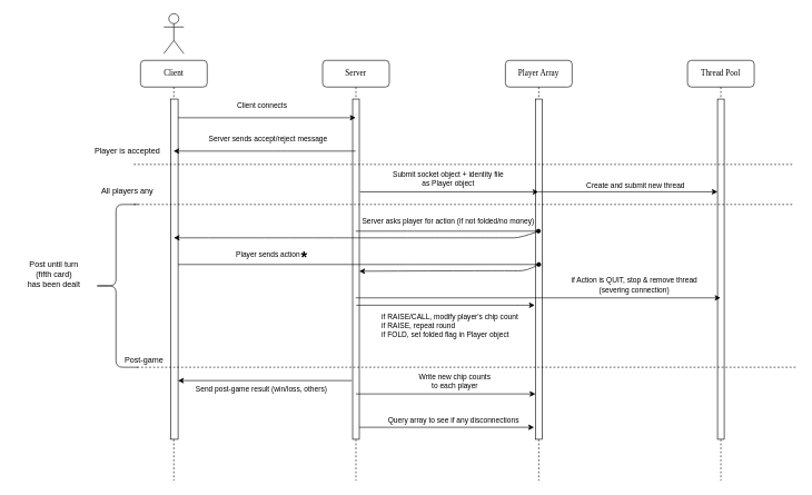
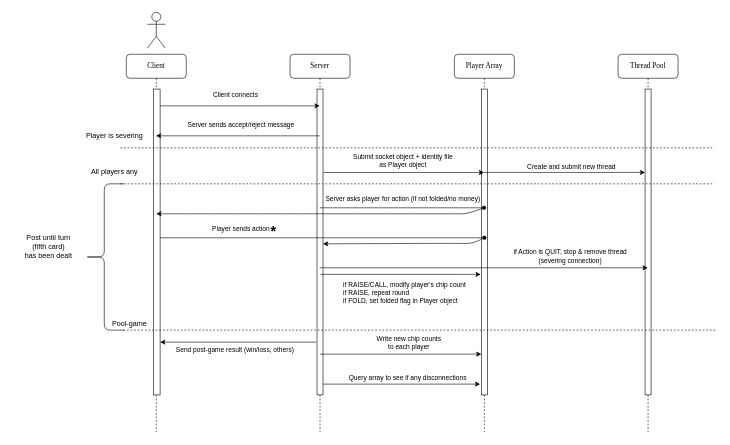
  <mxCell id="0" />
  <mxCell id="1" parent="0" />
  <mxCell id="2" value="" style="group" parent="1" vertex="1" connectable="0"><mxGeometry x="20" y="20" width="1175" height="700" as="geometry" /></mxCell>
  <mxCell id="3" value="Client" style="shape=umlLifeline;perimeter=lifelinePerimeter;whiteSpace=wrap;html=1;container=1;collapsible=0;recursiveResize=0;outlineConnect=0;rounded=1;shadow=0;comic=0;labelBackgroundColor=none;strokeWidth=1;fontFamily=Verdana;fontSize=12;align=center;" parent="2" vertex="1"><mxGeometry x="190" y="70" width="100" height="630" as="geometry" /></mxCell>
  <mxCell id="4" value="" style="html=1;points=[];perimeter=orthogonalPerimeter;rounded=0;shadow=0;comic=0;labelBackgroundColor=none;strokeWidth=1;fontFamily=Verdana;fontSize=12;align=center;" parent="3" vertex="1"><mxGeometry x="45" y="58" width="11.33" height="510" as="geometry" /></mxCell>
  <mxCell id="5" value="Server" style="shape=umlLifeline;perimeter=lifelinePerimeter;whiteSpace=wrap;html=1;container=1;collapsible=0;recursiveResize=0;outlineConnect=0;rounded=1;shadow=0;comic=0;labelBackgroundColor=none;strokeWidth=1;fontFamily=Verdana;fontSize=12;align=center;" parent="2" vertex="1"><mxGeometry x="463" y="70" width="100" height="630" as="geometry" /></mxCell>
  <mxCell id="6" value="" style="html=1;points=[];perimeter=orthogonalPerimeter;rounded=0;shadow=0;comic=0;labelBackgroundColor=none;strokeWidth=1;fontFamily=Verdana;fontSize=12;align=center;" parent="5" vertex="1"><mxGeometry x="45" y="58" width="10" height="510" as="geometry" /></mxCell>
  <mxCell id="7" value="" style="endArrow=classic;html=1;" parent="2" edge="1"><mxGeometry width="50" height="50" relative="1" as="geometry"><mxPoint x="246.33" y="156" as="sourcePoint" /><mxPoint x="512.5" y="156" as="targetPoint" /><Array as="points"><mxPoint x="440" y="156" /></Array></mxGeometry></mxCell>
  <mxCell id="8" value="Client connects" style="edgeLabel;html=1;align=center;verticalAlign=middle;resizable=0;points=[];" parent="7" vertex="1" connectable="0"><mxGeometry x="-0.432" y="-2" relative="1" as="geometry"><mxPoint x="49" y="-22" as="offset" /></mxGeometry></mxCell>
  <mxCell id="9" value="" style="endArrow=classic;html=1;" parent="2" edge="1"><mxGeometry width="50" height="50" relative="1" as="geometry"><mxPoint x="512.5" y="206" as="sourcePoint" /><mxPoint x="239.5" y="206" as="targetPoint" /><Array as="points"><mxPoint x="400" y="206" /></Array></mxGeometry></mxCell>
  <mxCell id="10" value="&lt;div&gt;Server sends accept/reject message&lt;/div&gt;" style="edgeLabel;html=1;align=center;verticalAlign=middle;resizable=0;points=[];" parent="9" vertex="1" connectable="0"><mxGeometry x="-0.432" y="-2" relative="1" as="geometry"><mxPoint x="-54.5" y="-18" as="offset" /></mxGeometry></mxCell>
  <mxCell id="11" value="" style="shape=umlActor;verticalLabelPosition=bottom;labelBackgroundColor=#ffffff;verticalAlign=top;html=1;outlineConnect=0;" parent="2" vertex="1"><mxGeometry x="225" width="30" height="60" as="geometry" /></mxCell>
  <mxCell id="12" value="Player Array" style="shape=umlLifeline;perimeter=lifelinePerimeter;whiteSpace=wrap;html=1;container=1;collapsible=0;recursiveResize=0;outlineConnect=0;rounded=1;shadow=0;comic=0;labelBackgroundColor=none;strokeWidth=1;fontFamily=Verdana;fontSize=12;align=center;" parent="2" vertex="1"><mxGeometry x="737" y="70" width="100" height="630" as="geometry" /></mxCell>
  <mxCell id="13" value="" style="html=1;points=[];perimeter=orthogonalPerimeter;rounded=0;shadow=0;comic=0;labelBackgroundColor=none;strokeWidth=1;fontFamily=Verdana;fontSize=12;align=center;" parent="12" vertex="1"><mxGeometry x="45" y="58" width="10" height="510" as="geometry" /></mxCell>
  <mxCell id="14" value="Thread Pool" style="shape=umlLifeline;perimeter=lifelinePerimeter;whiteSpace=wrap;html=1;container=1;collapsible=0;recursiveResize=0;outlineConnect=0;rounded=1;shadow=0;comic=0;labelBackgroundColor=none;strokeWidth=1;fontFamily=Verdana;fontSize=12;align=center;" parent="2" vertex="1"><mxGeometry x="1010" y="70" width="100" height="630" as="geometry" /></mxCell>
  <mxCell id="15" value="" style="html=1;points=[];perimeter=orthogonalPerimeter;rounded=0;shadow=0;comic=0;labelBackgroundColor=none;strokeWidth=1;fontFamily=Verdana;fontSize=12;align=center;" parent="14" vertex="1"><mxGeometry x="45" y="58" width="10" height="510" as="geometry" /></mxCell>
  <mxCell id="16" value="" style="endArrow=none;dashed=1;html=1;" parent="2" edge="1"><mxGeometry width="50" height="50" relative="1" as="geometry"><mxPoint x="180" y="226" as="sourcePoint" /><mxPoint x="1170" y="226" as="targetPoint" /></mxGeometry></mxCell>
- <mxCell id="17" value="Player is accepted" style="text;html=1;align=center;verticalAlign=middle;resizable=0;points=[];autosize=1;" parent="2" vertex="1"><mxGeometry x="115" y="196" width="110" height="20" as="geometry" /></mxCell>
+ <mxCell id="17" value="Player is severing" style="text;html=1;align=center;verticalAlign=middle;resizable=0;points=[];autosize=1;" parent="2" vertex="1"><mxGeometry x="115" y="196" width="110" height="20" as="geometry" /></mxCell>
  <mxCell id="18" value="" style="endArrow=classic;html=1;exitX=1.1;exitY=0.318;exitDx=0;exitDy=0;exitPerimeter=0;" parent="2" edge="1"><mxGeometry width="50" height="50" relative="1" as="geometry"><mxPoint x="519" y="267.18" as="sourcePoint" /><mxPoint x="786.5" y="267.18" as="targetPoint" /></mxGeometry></mxCell>
  <mxCell id="19" value="&lt;div&gt;Submit socket object + identity file &lt;br&gt;&lt;/div&gt;&lt;div&gt;as Player object&lt;br&gt;&lt;/div&gt;" style="edgeLabel;html=1;align=center;verticalAlign=middle;resizable=0;points=[];" parent="18" vertex="1" connectable="0"><mxGeometry x="-0.312" y="3" relative="1" as="geometry"><mxPoint x="39" y="-16.92" as="offset" /></mxGeometry></mxCell>
  <mxCell id="20" value="" style="endArrow=classic;html=1;" parent="2" edge="1"><mxGeometry width="50" height="50" relative="1" as="geometry"><mxPoint x="786.5" y="267" as="sourcePoint" /><mxPoint x="1055" y="267" as="targetPoint" /><Array as="points"><mxPoint x="920" y="267" /></Array></mxGeometry></mxCell>
  <mxCell id="21" value="Create and submit new thread" style="edgeLabel;html=1;align=center;verticalAlign=middle;resizable=0;points=[];" parent="20" vertex="1" connectable="0"><mxGeometry x="0.069" y="1" relative="1" as="geometry"><mxPoint x="0.5" y="-9" as="offset" /></mxGeometry></mxCell>
  <mxCell id="22" value="" style="endArrow=none;dashed=1;html=1;" parent="2" edge="1"><mxGeometry width="50" height="50" relative="1" as="geometry"><mxPoint x="180" y="286" as="sourcePoint" /><mxPoint x="1170" y="286" as="targetPoint" /></mxGeometry></mxCell>
  <mxCell id="23" value="All players any" style="text;html=1;align=center;verticalAlign=middle;resizable=0;points=[];autosize=1;" parent="2" vertex="1"><mxGeometry x="110" y="256" width="120" height="20" as="geometry" /></mxCell>
  <mxCell id="24" value="" style="endArrow=oval;html=1;endFill=1;" parent="2" edge="1"><mxGeometry width="50" height="50" relative="1" as="geometry"><mxPoint x="512.5" y="326" as="sourcePoint" /><mxPoint x="786.5" y="326" as="targetPoint" /><Array as="points"><mxPoint x="590.5" y="326" /></Array></mxGeometry></mxCell>
  <mxCell id="25" value="Server asks player for action (if not folded/no money)" style="edgeLabel;html=1;align=center;verticalAlign=middle;resizable=0;points=[];" parent="24" vertex="1" connectable="0"><mxGeometry x="-0.432" y="-2" relative="1" as="geometry"><mxPoint x="59.5" y="-18" as="offset" /></mxGeometry></mxCell>
  <mxCell id="26" value="" style="curved=1;endArrow=classic;html=1;" parent="2" edge="1"><mxGeometry width="50" height="50" relative="1" as="geometry"><mxPoint x="787" y="326" as="sourcePoint" /><mxPoint x="240" y="336" as="targetPoint" /><Array as="points"><mxPoint x="760" y="336" /><mxPoint x="740" y="336" /><mxPoint x="620" y="336" /></Array></mxGeometry></mxCell>
  <mxCell id="27" value="" style="endArrow=oval;html=1;endFill=1;" parent="2" edge="1"><mxGeometry width="50" height="50" relative="1" as="geometry"><mxPoint x="246.33" y="376" as="sourcePoint" /><mxPoint x="787" y="376" as="targetPoint" /><Array as="points"><mxPoint x="600" y="376" /></Array></mxGeometry></mxCell>
  <mxCell id="28" value="Player sends action" style="edgeLabel;html=1;align=center;verticalAlign=middle;resizable=0;points=[];" parent="27" vertex="1" connectable="0"><mxGeometry x="0.475" y="3" relative="1" as="geometry"><mxPoint x="-265" y="-12" as="offset" /></mxGeometry></mxCell>
  <mxCell id="29" value="" style="curved=1;endArrow=classic;html=1;entryX=1;entryY=0.51;entryDx=0;entryDy=0;entryPerimeter=0;" parent="2" edge="1"><mxGeometry width="50" height="50" relative="1" as="geometry"><mxPoint x="786.67" y="376" as="sourcePoint" /><mxPoint x="518" y="386.1" as="targetPoint" /><Array as="points"><mxPoint x="770" y="386" /><mxPoint x="741" y="385" /></Array></mxGeometry></mxCell>
  <mxCell id="30" value="&lt;h1&gt;*&lt;/h1&gt;" style="text;html=1;align=center;verticalAlign=middle;resizable=0;points=[];autosize=1;" parent="2" vertex="1"><mxGeometry x="425" y="340" width="20" height="50" as="geometry" /></mxCell>
  <mxCell id="31" value="" style="endArrow=classic;html=1;" parent="2" edge="1"><mxGeometry width="50" height="50" relative="1" as="geometry"><mxPoint x="512.5" y="426" as="sourcePoint" /><mxPoint x="1059.5" y="426" as="targetPoint" /><Array as="points"><mxPoint x="760" y="426" /></Array></mxGeometry></mxCell>
  <mxCell id="32" value="&lt;div&gt;if Action is QUIT, stop &amp;amp; remove thread&lt;/div&gt;&lt;div&gt; (severing connection)&lt;/div&gt;" style="edgeLabel;html=1;align=center;verticalAlign=middle;resizable=0;points=[];" parent="31" vertex="1" connectable="0"><mxGeometry x="-0.161" relative="1" as="geometry"><mxPoint x="187.5" y="-20" as="offset" /></mxGeometry></mxCell>
  <mxCell id="33" value="" style="endArrow=classic;html=1;" parent="2" edge="1"><mxGeometry width="50" height="50" relative="1" as="geometry"><mxPoint x="513.587" y="437" as="sourcePoint" /><mxPoint x="781" y="437" as="targetPoint" /><Array as="points"><mxPoint x="760.92" y="437" /></Array></mxGeometry></mxCell>
  <mxCell id="34" value="&lt;div&gt;if RAISE/CALL, modify player's chip count&lt;/div&gt;&lt;div&gt;if RAISE, repeat round &lt;br&gt;&lt;/div&gt;&lt;div&gt;if FOLD, set folded flag in Player object&lt;br&gt;&lt;/div&gt;" style="edgeLabel;html=1;align=left;verticalAlign=middle;resizable=0;points=[];" parent="33" vertex="1" connectable="0"><mxGeometry x="-0.161" relative="1" as="geometry"><mxPoint x="-75.59" y="30" as="offset" /></mxGeometry></mxCell>
  <mxCell id="35" value="" style="endArrow=none;dashed=1;html=1;" parent="2" edge="1"><mxGeometry width="50" height="50" relative="1" as="geometry"><mxPoint x="185" y="530" as="sourcePoint" /><mxPoint x="1175" y="530" as="targetPoint" /></mxGeometry></mxCell>
- <mxCell id="36" value="Post-game" style="text;html=1;align=center;verticalAlign=middle;resizable=0;points=[];autosize=1;" parent="2" vertex="1"><mxGeometry x="160" y="510" width="70" height="20" as="geometry" /></mxCell>
+ <mxCell id="36" value="Pool-game" style="text;html=1;align=center;verticalAlign=middle;resizable=0;points=[];autosize=1;" parent="2" vertex="1"><mxGeometry x="160" y="510" width="70" height="20" as="geometry" /></mxCell>
  <mxCell id="37" value="" style="shape=curlyBracket;whiteSpace=wrap;html=1;rounded=1;" parent="2" vertex="1"><mxGeometry x="120" y="286" width="66.55" height="244" as="geometry" /></mxCell>
  <mxCell id="38" value="&lt;div&gt;Post until turn&lt;br&gt;&lt;/div&gt;&lt;div&gt;(fifth card) &lt;br&gt;&lt;/div&gt;&lt;div&gt;has been dealt&lt;/div&gt;" style="text;html=1;align=center;verticalAlign=middle;resizable=0;points=[];autosize=1;" parent="2" vertex="1"><mxGeometry y="366" width="120" height="50" as="geometry" /></mxCell>
  <mxCell id="39" value="" style="endArrow=classic;html=1;" parent="2" edge="1"><mxGeometry width="50" height="50" relative="1" as="geometry"><mxPoint x="518" y="620" as="sourcePoint" /><mxPoint x="780" y="620" as="targetPoint" /></mxGeometry></mxCell>
  <mxCell id="40" value="Query array to see if any disconnections" style="edgeLabel;html=1;align=center;verticalAlign=middle;resizable=0;points=[];" parent="39" vertex="1" connectable="0"><mxGeometry x="0.344" y="2" relative="1" as="geometry"><mxPoint x="-35.29" y="-8.03" as="offset" /></mxGeometry></mxCell>
  <mxCell id="41" value="" style="endArrow=classic;html=1;exitX=-0.121;exitY=0.903;exitDx=0;exitDy=0;exitPerimeter=0;" parent="2" edge="1"><mxGeometry width="50" height="50" relative="1" as="geometry"><mxPoint x="506.79" y="550" as="sourcePoint" /><mxPoint x="246.33" y="550" as="targetPoint" /></mxGeometry></mxCell>
  <mxCell id="42" value="Send post-game result (win/loss, others)" style="edgeLabel;html=1;align=center;verticalAlign=middle;resizable=0;points=[];" parent="41" vertex="1" connectable="0"><mxGeometry x="0.344" y="2" relative="1" as="geometry"><mxPoint x="39.07" y="10.66" as="offset" /></mxGeometry></mxCell>
  <mxCell id="43" value="" style="endArrow=classic;html=1;" parent="2" edge="1"><mxGeometry width="50" height="50" relative="1" as="geometry"><mxPoint x="513" y="570" as="sourcePoint" /><mxPoint x="782" y="570" as="targetPoint" /></mxGeometry></mxCell>
  <mxCell id="44" value="&lt;div&gt;Write new chip counts &lt;br&gt;&lt;/div&gt;&lt;div&gt;to each player&lt;/div&gt;" style="edgeLabel;html=1;align=center;verticalAlign=middle;resizable=0;points=[];" parent="43" vertex="1" connectable="0"><mxGeometry x="0.442" y="2" relative="1" as="geometry"><mxPoint x="-47" y="-18" as="offset" /></mxGeometry></mxCell>
